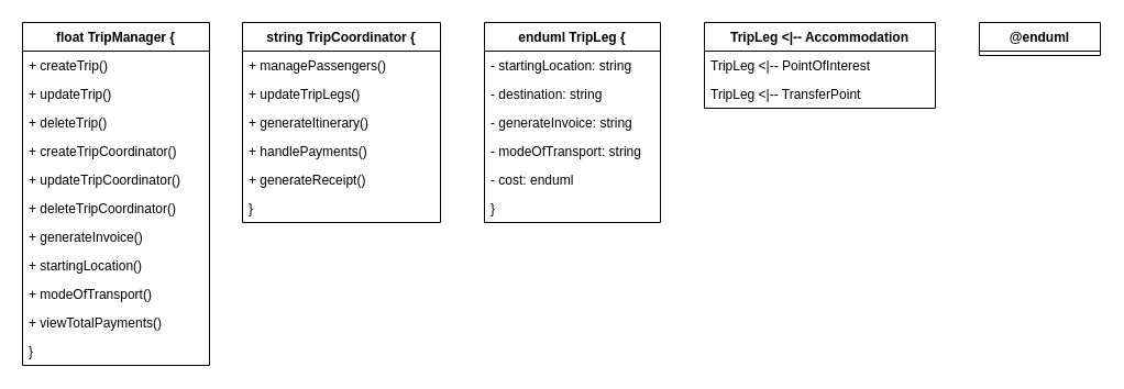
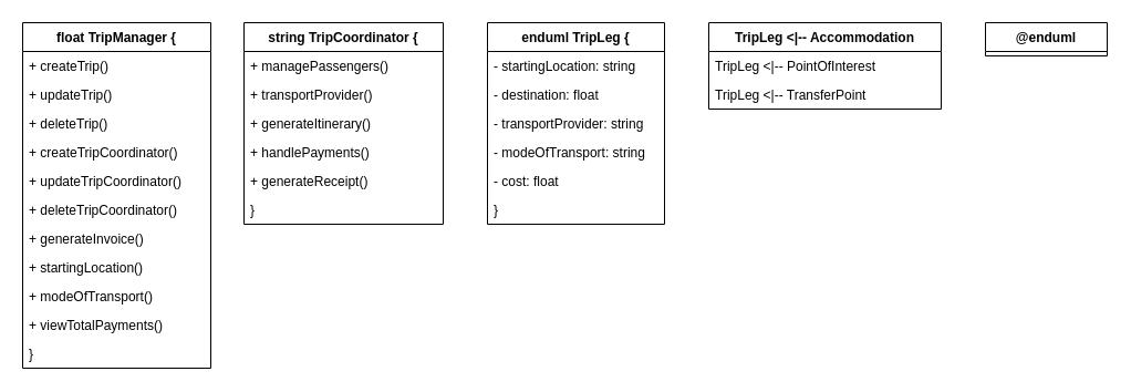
  <mxCell id="0" />
  <mxCell id="1" parent="0" />
  <mxCell id="2" value="float TripManager {" style="swimlane;fontStyle=1;childLayout=stackLayout;horizontal=1;startSize=26;horizontalStack=0;resizeParent=1;resizeParentMax=0;resizeLast=0;collapsible=1;marginBottom=0;" vertex="1" parent="1"><mxGeometry y="20" width="170" height="312" as="geometry" x="20" /></mxCell>
  <mxCell id="3" value="    + createTrip()" style="text;strokeColor=none;fillColor=none;align=left;verticalAlign=top;spacingLeft=4;spacingRight=4;overflow=hidden;rotatable=0;points=[[0,0.5],[1,0.5]];portConstraint=eastwest;" vertex="1" parent="2"><mxGeometry y="26" width="170" height="26" as="geometry" /></mxCell>
  <mxCell id="4" value="    + updateTrip()" style="text;strokeColor=none;fillColor=none;align=left;verticalAlign=top;spacingLeft=4;spacingRight=4;overflow=hidden;rotatable=0;points=[[0,0.5],[1,0.5]];portConstraint=eastwest;" vertex="1" parent="2"><mxGeometry y="52" width="170" height="26" as="geometry" /></mxCell>
  <mxCell id="5" value="    + deleteTrip()" style="text;strokeColor=none;fillColor=none;align=left;verticalAlign=top;spacingLeft=4;spacingRight=4;overflow=hidden;rotatable=0;points=[[0,0.5],[1,0.5]];portConstraint=eastwest;" vertex="1" parent="2"><mxGeometry y="78" width="170" height="26" as="geometry" /></mxCell>
  <mxCell id="6" value="    + createTripCoordinator()" style="text;strokeColor=none;fillColor=none;align=left;verticalAlign=top;spacingLeft=4;spacingRight=4;overflow=hidden;rotatable=0;points=[[0,0.5],[1,0.5]];portConstraint=eastwest;" vertex="1" parent="2"><mxGeometry y="104" width="170" height="26" as="geometry" /></mxCell>
  <mxCell id="7" value="    + updateTripCoordinator()" style="text;strokeColor=none;fillColor=none;align=left;verticalAlign=top;spacingLeft=4;spacingRight=4;overflow=hidden;rotatable=0;points=[[0,0.5],[1,0.5]];portConstraint=eastwest;" vertex="1" parent="2"><mxGeometry y="130" width="170" height="26" as="geometry" /></mxCell>
  <mxCell id="8" value="    + deleteTripCoordinator()" style="text;strokeColor=none;fillColor=none;align=left;verticalAlign=top;spacingLeft=4;spacingRight=4;overflow=hidden;rotatable=0;points=[[0,0.5],[1,0.5]];portConstraint=eastwest;" vertex="1" parent="2"><mxGeometry y="156" width="170" height="26" as="geometry" /></mxCell>
  <mxCell id="9" value="    + generateInvoice()" style="text;strokeColor=none;fillColor=none;align=left;verticalAlign=top;spacingLeft=4;spacingRight=4;overflow=hidden;rotatable=0;points=[[0,0.5],[1,0.5]];portConstraint=eastwest;" vertex="1" parent="2"><mxGeometry y="182" width="170" height="26" as="geometry" /></mxCell>
  <mxCell id="10" value="    + startingLocation()" style="text;strokeColor=none;fillColor=none;align=left;verticalAlign=top;spacingLeft=4;spacingRight=4;overflow=hidden;rotatable=0;points=[[0,0.5],[1,0.5]];portConstraint=eastwest;" vertex="1" parent="2"><mxGeometry y="208" width="170" height="26" as="geometry" /></mxCell>
  <mxCell id="11" value="    + modeOfTransport()" style="text;strokeColor=none;fillColor=none;align=left;verticalAlign=top;spacingLeft=4;spacingRight=4;overflow=hidden;rotatable=0;points=[[0,0.5],[1,0.5]];portConstraint=eastwest;" vertex="1" parent="2"><mxGeometry y="234" width="170" height="26" as="geometry" /></mxCell>
  <mxCell id="12" value="    + viewTotalPayments()" style="text;strokeColor=none;fillColor=none;align=left;verticalAlign=top;spacingLeft=4;spacingRight=4;overflow=hidden;rotatable=0;points=[[0,0.5],[1,0.5]];portConstraint=eastwest;" vertex="1" parent="2"><mxGeometry y="260" width="170" height="26" as="geometry" /></mxCell>
  <mxCell id="13" value="}" style="text;strokeColor=none;fillColor=none;align=left;verticalAlign=top;spacingLeft=4;spacingRight=4;overflow=hidden;rotatable=0;points=[[0,0.5],[1,0.5]];portConstraint=eastwest;" vertex="1" parent="2"><mxGeometry y="286" width="170" height="26" as="geometry" /></mxCell>
  <mxCell id="14" value="string TripCoordinator {" style="swimlane;fontStyle=1;childLayout=stackLayout;horizontal=1;startSize=26;horizontalStack=0;resizeParent=1;resizeParentMax=0;resizeLast=0;collapsible=1;marginBottom=0;" vertex="1" parent="1"><mxGeometry x="220" y="20" width="180" height="182" as="geometry" /></mxCell>
  <mxCell id="15" value="    + managePassengers()" style="text;strokeColor=none;fillColor=none;align=left;verticalAlign=top;spacingLeft=4;spacingRight=4;overflow=hidden;rotatable=0;points=[[0,0.5],[1,0.5]];portConstraint=eastwest;" vertex="1" parent="14"><mxGeometry y="26" width="180" height="26" as="geometry" /></mxCell>
- <mxCell id="16" value="    + updateTripLegs()" style="text;strokeColor=none;fillColor=none;align=left;verticalAlign=top;spacingLeft=4;spacingRight=4;overflow=hidden;rotatable=0;points=[[0,0.5],[1,0.5]];portConstraint=eastwest;" vertex="1" parent="14"><mxGeometry y="52" width="180" height="26" as="geometry" /></mxCell>
+ <mxCell id="16" value="    + transportProvider()" style="text;strokeColor=none;fillColor=none;align=left;verticalAlign=top;spacingLeft=4;spacingRight=4;overflow=hidden;rotatable=0;points=[[0,0.5],[1,0.5]];portConstraint=eastwest;" vertex="1" parent="14"><mxGeometry y="52" width="180" height="26" as="geometry" /></mxCell>
  <mxCell id="17" value="    + generateItinerary()" style="text;strokeColor=none;fillColor=none;align=left;verticalAlign=top;spacingLeft=4;spacingRight=4;overflow=hidden;rotatable=0;points=[[0,0.5],[1,0.5]];portConstraint=eastwest;" vertex="1" parent="14"><mxGeometry y="78" width="180" height="26" as="geometry" /></mxCell>
  <mxCell id="18" value="    + handlePayments()" style="text;strokeColor=none;fillColor=none;align=left;verticalAlign=top;spacingLeft=4;spacingRight=4;overflow=hidden;rotatable=0;points=[[0,0.5],[1,0.5]];portConstraint=eastwest;" vertex="1" parent="14"><mxGeometry y="104" width="180" height="26" as="geometry" /></mxCell>
  <mxCell id="19" value="    + generateReceipt()" style="text;strokeColor=none;fillColor=none;align=left;verticalAlign=top;spacingLeft=4;spacingRight=4;overflow=hidden;rotatable=0;points=[[0,0.5],[1,0.5]];portConstraint=eastwest;" vertex="1" parent="14"><mxGeometry y="130" width="180" height="26" as="geometry" /></mxCell>
  <mxCell id="20" value="}" style="text;strokeColor=none;fillColor=none;align=left;verticalAlign=top;spacingLeft=4;spacingRight=4;overflow=hidden;rotatable=0;points=[[0,0.5],[1,0.5]];portConstraint=eastwest;" vertex="1" parent="14"><mxGeometry y="156" width="180" height="26" as="geometry" /></mxCell>
  <mxCell id="21" value="enduml TripLeg {" style="swimlane;fontStyle=1;childLayout=stackLayout;horizontal=1;startSize=26;horizontalStack=0;resizeParent=1;resizeParentMax=0;resizeLast=0;collapsible=1;marginBottom=0;" vertex="1" parent="1"><mxGeometry x="440" y="20" width="160" height="182" as="geometry" /></mxCell>
  <mxCell id="22" value="    - startingLocation: string" style="text;strokeColor=none;fillColor=none;align=left;verticalAlign=top;spacingLeft=4;spacingRight=4;overflow=hidden;rotatable=0;points=[[0,0.5],[1,0.5]];portConstraint=eastwest;" vertex="1" parent="21"><mxGeometry y="26" width="160" height="26" as="geometry" /></mxCell>
- <mxCell id="23" value="    - destination: string" style="text;strokeColor=none;fillColor=none;align=left;verticalAlign=top;spacingLeft=4;spacingRight=4;overflow=hidden;rotatable=0;points=[[0,0.5],[1,0.5]];portConstraint=eastwest;" vertex="1" parent="21"><mxGeometry y="52" width="160" height="26" as="geometry" /></mxCell>
- <mxCell id="24" value="    - generateInvoice: string" style="text;strokeColor=none;fillColor=none;align=left;verticalAlign=top;spacingLeft=4;spacingRight=4;overflow=hidden;rotatable=0;points=[[0,0.5],[1,0.5]];portConstraint=eastwest;" vertex="1" parent="21"><mxGeometry y="78" width="160" height="26" as="geometry" /></mxCell>
+ <mxCell id="23" value="    - destination: float" style="text;strokeColor=none;fillColor=none;align=left;verticalAlign=top;spacingLeft=4;spacingRight=4;overflow=hidden;rotatable=0;points=[[0,0.5],[1,0.5]];portConstraint=eastwest;" vertex="1" parent="21"><mxGeometry y="52" width="160" height="26" as="geometry" /></mxCell>
+ <mxCell id="24" value="    - transportProvider: string" style="text;strokeColor=none;fillColor=none;align=left;verticalAlign=top;spacingLeft=4;spacingRight=4;overflow=hidden;rotatable=0;points=[[0,0.5],[1,0.5]];portConstraint=eastwest;" vertex="1" parent="21"><mxGeometry y="78" width="160" height="26" as="geometry" /></mxCell>
  <mxCell id="25" value="    - modeOfTransport: string" style="text;strokeColor=none;fillColor=none;align=left;verticalAlign=top;spacingLeft=4;spacingRight=4;overflow=hidden;rotatable=0;points=[[0,0.5],[1,0.5]];portConstraint=eastwest;" vertex="1" parent="21"><mxGeometry y="104" width="160" height="26" as="geometry" /></mxCell>
- <mxCell id="26" value="    - cost: enduml" style="text;strokeColor=none;fillColor=none;align=left;verticalAlign=top;spacingLeft=4;spacingRight=4;overflow=hidden;rotatable=0;points=[[0,0.5],[1,0.5]];portConstraint=eastwest;" vertex="1" parent="21"><mxGeometry y="130" width="160" height="26" as="geometry" /></mxCell>
+ <mxCell id="26" value="    - cost: float" style="text;strokeColor=none;fillColor=none;align=left;verticalAlign=top;spacingLeft=4;spacingRight=4;overflow=hidden;rotatable=0;points=[[0,0.5],[1,0.5]];portConstraint=eastwest;" vertex="1" parent="21"><mxGeometry y="130" width="160" height="26" as="geometry" /></mxCell>
  <mxCell id="27" value="}" style="text;strokeColor=none;fillColor=none;align=left;verticalAlign=top;spacingLeft=4;spacingRight=4;overflow=hidden;rotatable=0;points=[[0,0.5],[1,0.5]];portConstraint=eastwest;" vertex="1" parent="21"><mxGeometry y="156" width="160" height="26" as="geometry" /></mxCell>
  <mxCell id="28" value="TripLeg &lt;|-- Accommodation" style="swimlane;fontStyle=1;childLayout=stackLayout;horizontal=1;startSize=26;horizontalStack=0;resizeParent=1;resizeParentMax=0;resizeLast=0;collapsible=1;marginBottom=0;" vertex="1" parent="1"><mxGeometry x="640" y="20" width="210" height="78" as="geometry" /></mxCell>
  <mxCell id="29" value="TripLeg &lt;|-- PointOfInterest" style="text;strokeColor=none;fillColor=none;align=left;verticalAlign=top;spacingLeft=4;spacingRight=4;overflow=hidden;rotatable=0;points=[[0,0.5],[1,0.5]];portConstraint=eastwest;" vertex="1" parent="28"><mxGeometry y="26" width="210" height="26" as="geometry" /></mxCell>
  <mxCell id="30" value="TripLeg &lt;|-- TransferPoint" style="text;strokeColor=none;fillColor=none;align=left;verticalAlign=top;spacingLeft=4;spacingRight=4;overflow=hidden;rotatable=0;points=[[0,0.5],[1,0.5]];portConstraint=eastwest;" vertex="1" parent="28"><mxGeometry y="52" width="210" height="26" as="geometry" /></mxCell>
  <mxCell id="31" value="@enduml" style="swimlane;fontStyle=1;childLayout=stackLayout;horizontal=1;startSize=26;horizontalStack=0;resizeParent=1;resizeParentMax=0;resizeLast=0;collapsible=1;marginBottom=0;" vertex="1" parent="1"><mxGeometry x="890" y="20" width="110" height="30" as="geometry" /></mxCell>
